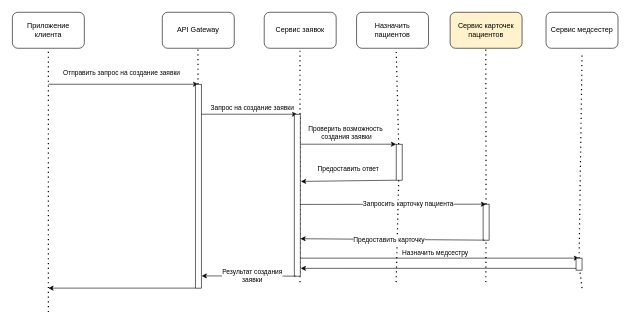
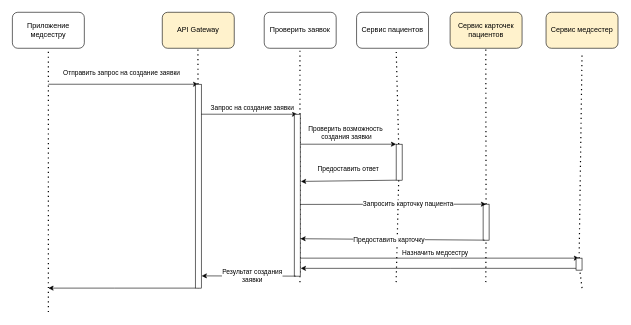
  <mxCell id="0" />
  <mxCell id="1" parent="0" />
  <mxCell id="2" value="" style="endArrow=none;dashed=1;html=1;dashPattern=1 3;strokeWidth=2;rounded=0;" edge="1" parent="1"><mxGeometry width="50" height="50" relative="1" as="geometry"><mxPoint x="80" y="520" as="sourcePoint" /><mxPoint x="80" y="80" as="targetPoint" /></mxGeometry></mxCell>
- <mxCell id="3" value="Приложение клиента" style="rounded=1;whiteSpace=wrap;html=1;" vertex="1" parent="1"><mxGeometry x="20" y="20" width="120" height="60" as="geometry" /></mxCell>
- <mxCell id="4" value="API Gateway" style="rounded=1;whiteSpace=wrap;html=1;" vertex="1" parent="1"><mxGeometry x="270" y="20" width="120" height="60" as="geometry" /></mxCell>
+ <mxCell id="3" value="Приложение медсестру" style="rounded=1;whiteSpace=wrap;html=1;" vertex="1" parent="1"><mxGeometry x="20" y="20" width="120" height="60" as="geometry" /></mxCell>
+ <mxCell id="4" value="API Gateway" style="rounded=1;whiteSpace=wrap;html=1;fillColor=#fff2cc;" vertex="1" parent="1"><mxGeometry x="270" y="20" width="120" height="60" as="geometry" /></mxCell>
  <mxCell id="5" value="" style="endArrow=none;dashed=1;html=1;dashPattern=1 3;strokeWidth=2;rounded=0;startArrow=none;" edge="1" parent="1" source="22"><mxGeometry width="50" height="50" relative="1" as="geometry"><mxPoint x="329.41" y="470" as="sourcePoint" /><mxPoint x="329.41" y="80" as="targetPoint" /></mxGeometry></mxCell>
  <mxCell id="6" value="" style="endArrow=none;dashed=1;html=1;dashPattern=1 3;strokeWidth=2;rounded=0;startArrow=none;" edge="1" parent="1" source="27"><mxGeometry width="50" height="50" relative="1" as="geometry"><mxPoint x="660" y="470" as="sourcePoint" /><mxPoint x="660" y="80" as="targetPoint" /></mxGeometry></mxCell>
- <mxCell id="7" value="Назначить пациентов" style="rounded=1;whiteSpace=wrap;html=1;" vertex="1" parent="1"><mxGeometry x="594" y="20" width="120" height="60" as="geometry" /></mxCell>
+ <mxCell id="7" value="Cервис пациентов" style="rounded=1;whiteSpace=wrap;html=1;" vertex="1" parent="1"><mxGeometry x="594" y="20" width="120" height="60" as="geometry" /></mxCell>
  <mxCell id="8" value="" style="endArrow=none;dashed=1;html=1;dashPattern=1 3;strokeWidth=2;rounded=0;startArrow=none;" edge="1" parent="1" source="38"><mxGeometry width="50" height="50" relative="1" as="geometry"><mxPoint x="970" y="480" as="sourcePoint" /><mxPoint x="970" y="90" as="targetPoint" /></mxGeometry></mxCell>
- <mxCell id="9" value="Cервис медсестер" style="rounded=1;whiteSpace=wrap;html=1;" vertex="1" parent="1"><mxGeometry x="910" y="20" width="120" height="60" as="geometry" /></mxCell>
- <mxCell id="10" value="Cервис заявок" style="rounded=1;whiteSpace=wrap;html=1;" vertex="1" parent="1"><mxGeometry x="440" y="20" width="120" height="60" as="geometry" /></mxCell>
+ <mxCell id="9" value="Cервис медсестер" style="rounded=1;whiteSpace=wrap;html=1;fillColor=#fff2cc;" vertex="1" parent="1"><mxGeometry x="910" y="20" width="120" height="60" as="geometry" /></mxCell>
+ <mxCell id="10" value="Проверить заявок" style="rounded=1;whiteSpace=wrap;html=1;" vertex="1" parent="1"><mxGeometry x="440" y="20" width="120" height="60" as="geometry" /></mxCell>
  <mxCell id="11" value="" style="endArrow=classic;html=1;rounded=0;entryX=0.5;entryY=0;entryDx=0;entryDy=0;" edge="1" parent="1" target="22"><mxGeometry width="50" height="50" relative="1" as="geometry"><mxPoint x="80" y="140" as="sourcePoint" /><mxPoint x="320" y="140" as="targetPoint" /></mxGeometry></mxCell>
  <mxCell id="12" value="Отправить запрос на создание заявки" style="edgeLabel;html=1;align=center;verticalAlign=middle;resizable=0;points=[];" vertex="1" connectable="0" parent="11"><mxGeometry x="-0.257" y="-3" relative="1" as="geometry"><mxPoint x="28" y="-23" as="offset" /></mxGeometry></mxCell>
  <mxCell id="13" value="" style="endArrow=classic;html=1;rounded=0;exitX=0.5;exitY=0.147;exitDx=0;exitDy=0;exitPerimeter=0;" edge="1" parent="1" source="22"><mxGeometry width="50" height="50" relative="1" as="geometry"><mxPoint x="350" y="200" as="sourcePoint" /><mxPoint x="495" y="190" as="targetPoint" /></mxGeometry></mxCell>
  <mxCell id="14" value="Запрос на создание заявки" style="edgeLabel;html=1;align=center;verticalAlign=middle;resizable=0;points=[];" vertex="1" connectable="0" parent="13"><mxGeometry x="-0.257" y="-3" relative="1" as="geometry"><mxPoint x="29" y="-13" as="offset" /></mxGeometry></mxCell>
  <mxCell id="15" value="" style="endArrow=none;dashed=1;html=1;dashPattern=1 3;strokeWidth=2;rounded=0;" edge="1" parent="1"><mxGeometry width="50" height="50" relative="1" as="geometry"><mxPoint x="499.58" y="470" as="sourcePoint" /><mxPoint x="499.58" y="80" as="targetPoint" /></mxGeometry></mxCell>
  <mxCell id="16" value="" style="endArrow=classic;html=1;rounded=0;" edge="1" parent="1"><mxGeometry width="50" height="50" relative="1" as="geometry"><mxPoint x="500" y="240" as="sourcePoint" /><mxPoint x="660" y="240" as="targetPoint" /></mxGeometry></mxCell>
  <mxCell id="17" value="Проверить возможность&amp;nbsp;&lt;br&gt;создания заявки" style="edgeLabel;html=1;align=center;verticalAlign=middle;resizable=0;points=[];" vertex="1" connectable="0" parent="16"><mxGeometry x="-0.257" y="-3" relative="1" as="geometry"><mxPoint x="17" y="-23" as="offset" /></mxGeometry></mxCell>
  <mxCell id="18" value="" style="endArrow=classic;html=1;rounded=0;entryX=0.5;entryY=0;entryDx=0;entryDy=0;" edge="1" parent="1" target="38"><mxGeometry width="50" height="50" relative="1" as="geometry"><mxPoint x="500" y="430" as="sourcePoint" /><mxPoint x="820" y="430" as="targetPoint" /></mxGeometry></mxCell>
  <mxCell id="19" value="Назначить медсестру" style="edgeLabel;html=1;align=center;verticalAlign=middle;resizable=0;points=[];" vertex="1" connectable="0" parent="18"><mxGeometry x="-0.257" y="-3" relative="1" as="geometry"><mxPoint x="51" y="-13" as="offset" /></mxGeometry></mxCell>
  <mxCell id="20" value="" style="endArrow=none;dashed=1;html=1;dashPattern=1 3;strokeWidth=2;rounded=0;" edge="1" parent="1" target="22"><mxGeometry width="50" height="50" relative="1" as="geometry"><mxPoint x="329.41" y="470" as="sourcePoint" /><mxPoint x="329.41" y="80" as="targetPoint" /></mxGeometry></mxCell>
  <mxCell id="21" style="edgeStyle=orthogonalEdgeStyle;rounded=0;orthogonalLoop=1;jettySize=auto;html=1;" edge="1" parent="1" source="22"><mxGeometry relative="1" as="geometry"><mxPoint x="80" y="480" as="targetPoint" /><Array as="points"><mxPoint x="190" y="480" /></Array></mxGeometry></mxCell>
  <mxCell id="22" value="" style="whiteSpace=wrap;html=1;" vertex="1" parent="1"><mxGeometry x="325" y="140" width="10" height="340" as="geometry" /></mxCell>
  <mxCell id="23" value="" style="whiteSpace=wrap;html=1;" vertex="1" parent="1"><mxGeometry x="490" y="190" width="10" height="270" as="geometry" /></mxCell>
  <mxCell id="24" value="Cервис карточек пациентов" style="rounded=1;whiteSpace=wrap;html=1;fillColor=#fff2cc;" vertex="1" parent="1"><mxGeometry x="750" y="20" width="120" height="60" as="geometry" /></mxCell>
  <mxCell id="25" value="" style="endArrow=none;dashed=1;html=1;dashPattern=1 3;strokeWidth=2;rounded=0;startArrow=none;" edge="1" parent="1" source="31"><mxGeometry width="50" height="50" relative="1" as="geometry"><mxPoint x="809.5" y="470" as="sourcePoint" /><mxPoint x="809.5" y="80" as="targetPoint" /></mxGeometry></mxCell>
  <mxCell id="26" value="" style="endArrow=none;dashed=1;html=1;dashPattern=1 3;strokeWidth=2;rounded=0;" edge="1" parent="1" target="27"><mxGeometry width="50" height="50" relative="1" as="geometry"><mxPoint x="660" y="470" as="sourcePoint" /><mxPoint x="660" y="80" as="targetPoint" /></mxGeometry></mxCell>
  <mxCell id="27" value="" style="whiteSpace=wrap;html=1;" vertex="1" parent="1"><mxGeometry x="660" y="240" width="10" height="60" as="geometry" /></mxCell>
  <mxCell id="28" value="" style="endArrow=classic;html=1;rounded=0;entryX=1.117;entryY=0.415;entryDx=0;entryDy=0;entryPerimeter=0;" edge="1" parent="1" target="23"><mxGeometry width="50" height="50" relative="1" as="geometry"><mxPoint x="660" y="300" as="sourcePoint" /><mxPoint x="510" y="300" as="targetPoint" /></mxGeometry></mxCell>
  <mxCell id="29" value="Предоставить ответ" style="edgeLabel;html=1;align=center;verticalAlign=middle;resizable=0;points=[];" vertex="1" connectable="0" parent="28"><mxGeometry x="-0.257" y="-3" relative="1" as="geometry"><mxPoint x="-21" y="-17" as="offset" /></mxGeometry></mxCell>
  <mxCell id="30" value="" style="endArrow=none;dashed=1;html=1;dashPattern=1 3;strokeWidth=2;rounded=0;" edge="1" parent="1" target="31"><mxGeometry width="50" height="50" relative="1" as="geometry"><mxPoint x="809.5" y="470" as="sourcePoint" /><mxPoint x="809.5" y="80" as="targetPoint" /></mxGeometry></mxCell>
  <mxCell id="31" value="" style="whiteSpace=wrap;html=1;" vertex="1" parent="1"><mxGeometry x="805" y="340" width="10" height="60" as="geometry" /></mxCell>
  <mxCell id="32" value="" style="endArrow=classic;html=1;rounded=0;exitX=1;exitY=0.557;exitDx=0;exitDy=0;exitPerimeter=0;" edge="1" parent="1" source="23"><mxGeometry width="50" height="50" relative="1" as="geometry"><mxPoint x="540" y="400" as="sourcePoint" /><mxPoint x="810" y="340" as="targetPoint" /></mxGeometry></mxCell>
  <mxCell id="33" value="Запросить карточку пациента" style="edgeLabel;html=1;align=center;verticalAlign=middle;resizable=0;points=[];" vertex="1" connectable="0" parent="32"><mxGeometry x="0.349" y="1" relative="1" as="geometry"><mxPoint x="-29" as="offset" /></mxGeometry></mxCell>
  <mxCell id="34" value="" style="endArrow=classic;html=1;rounded=0;exitX=0.25;exitY=1;exitDx=0;exitDy=0;entryX=1.036;entryY=0.769;entryDx=0;entryDy=0;entryPerimeter=0;" edge="1" parent="1" source="31" target="23"><mxGeometry width="50" height="50" relative="1" as="geometry"><mxPoint x="630" y="440" as="sourcePoint" /><mxPoint x="680" y="390" as="targetPoint" /></mxGeometry></mxCell>
  <mxCell id="35" value="Предоставить карточку" style="edgeLabel;html=1;align=center;verticalAlign=middle;resizable=0;points=[];" vertex="1" connectable="0" parent="34"><mxGeometry x="0.042" y="1" relative="1" as="geometry"><mxPoint as="offset" /></mxGeometry></mxCell>
  <mxCell id="36" value="" style="endArrow=none;dashed=1;html=1;dashPattern=1 3;strokeWidth=2;rounded=0;" edge="1" parent="1" target="38"><mxGeometry width="50" height="50" relative="1" as="geometry"><mxPoint x="970" y="480" as="sourcePoint" /><mxPoint x="970" y="90" as="targetPoint" /></mxGeometry></mxCell>
  <mxCell id="37" style="edgeStyle=orthogonalEdgeStyle;rounded=0;orthogonalLoop=1;jettySize=auto;html=1;entryX=1.09;entryY=0.952;entryDx=0;entryDy=0;entryPerimeter=0;" edge="1" parent="1" source="38" target="23"><mxGeometry relative="1" as="geometry"><Array as="points"><mxPoint x="750" y="447" /><mxPoint x="750" y="447" /></Array></mxGeometry></mxCell>
  <mxCell id="38" value="" style="whiteSpace=wrap;html=1;" vertex="1" parent="1"><mxGeometry x="960" y="430" width="10" height="20" as="geometry" /></mxCell>
  <mxCell id="39" value="" style="endArrow=classic;html=1;rounded=0;exitX=0.25;exitY=1;exitDx=0;exitDy=0;entryX=1.067;entryY=0.94;entryDx=0;entryDy=0;entryPerimeter=0;" edge="1" parent="1" source="23" target="22"><mxGeometry width="50" height="50" relative="1" as="geometry"><mxPoint x="390" y="460" as="sourcePoint" /><mxPoint x="340" y="460" as="targetPoint" /></mxGeometry></mxCell>
  <mxCell id="40" value="Результат создания &lt;br&gt;заявки" style="edgeLabel;html=1;align=center;verticalAlign=middle;resizable=0;points=[];" vertex="1" connectable="0" parent="39"><mxGeometry x="0.218" y="1" relative="1" as="geometry"><mxPoint x="23" y="-1" as="offset" /></mxGeometry></mxCell>
